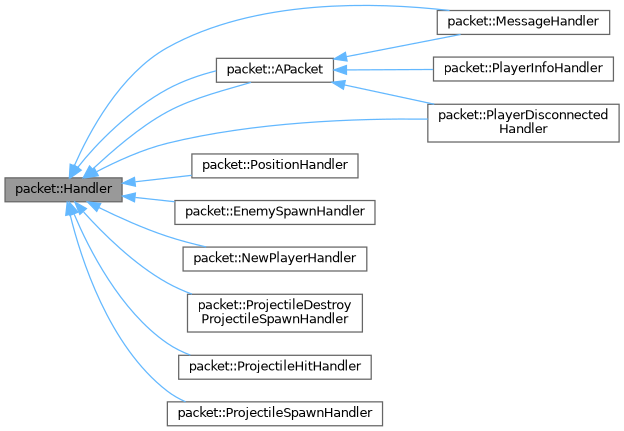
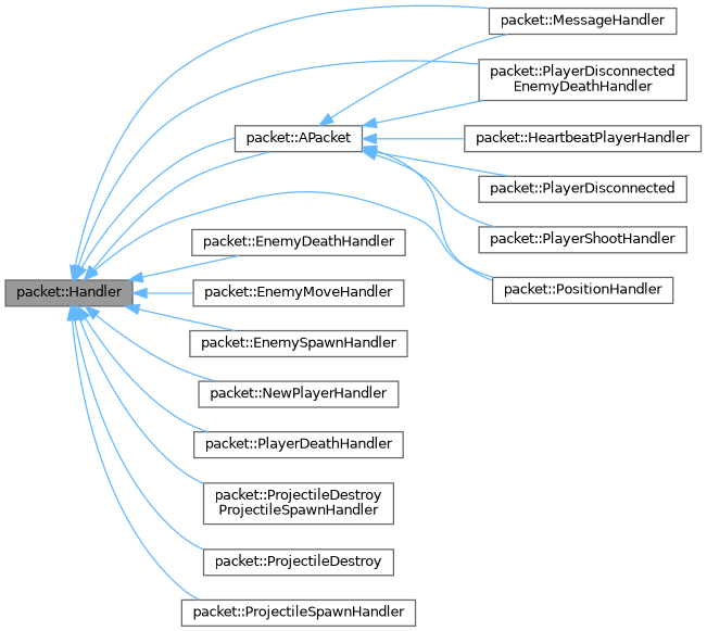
  digraph {
    rankdir=LR
    node [color=gray40 fillcolor=white fontname=Helvetica fontsize=10 shape=box style=filled]
    edge [color=steelblue1 dir=back fontname=Helvetica fontsize=10 labelfontname=Helvetica labelfontsize=10 style=solid]
    n1 [fillcolor=grey60 fontcolor=black height=0.2 label="packet::Handler" width=0.4]
    n2 [height=0.2 label="packet::APacket" width=0.4]
    n3 [height=0.2 label="packet::MessageHandler" width=0.4]
-   n4 [height=0.2 label="packet::PlayerDisconnected\lHandler" width=0.4]
+   n4 [height=0.2 label="packet::PlayerDisconnected\lEnemyDeathHandler" width=0.4]
    n5 [height=0.2 label="packet::PositionHandler" width=0.4]
+   n6 [height=0.2 label="packet::EnemyDeathHandler" width=0.4]
+   n7 [height=0.2 label="packet::EnemyMoveHandler" width=0.4]
    n8 [height=0.2 label="packet::EnemySpawnHandler" width=0.4]
    n9 [height=0.2 label="packet::NewPlayerHandler" width=0.4]
+   n10 [height=0.2 label="packet::PlayerDeathHandler" width=0.4]
    n11 [height=0.2 label="packet::ProjectileDestroy\lProjectileSpawnHandler" width=0.4]
-   n12 [height=0.2 label="packet::ProjectileHitHandler" width=0.4]
+   n12 [height=0.2 label="packet::ProjectileDestroy" width=0.4]
    n13 [height=0.2 label="packet::ProjectileSpawnHandler" width=0.4]
-   n15 [height=0.2 label="packet::PlayerInfoHandler" width=0.4]
+   n14 [height=0.2 label="packet::HeartbeatPlayerHandler" width=0.4]
+   n15 [height=0.2 label="packet::PlayerDisconnected" width=0.4]
+   n16 [height=0.2 label="packet::PlayerShootHandler" width=0.4]
    n1 -> n2
    n1 -> n2
    n1 -> n3
    n1 -> n4
    n1 -> n5
+   n1 -> n6
+   n1 -> n7
    n1 -> n8
    n1 -> n9
+   n1 -> n10
    n1 -> n11
    n1 -> n12
    n1 -> n13
    n2 -> n3
    n2 -> n4
+   n2 -> n5
+   n2 -> n14
    n2 -> n15
+   n2 -> n16
  }
